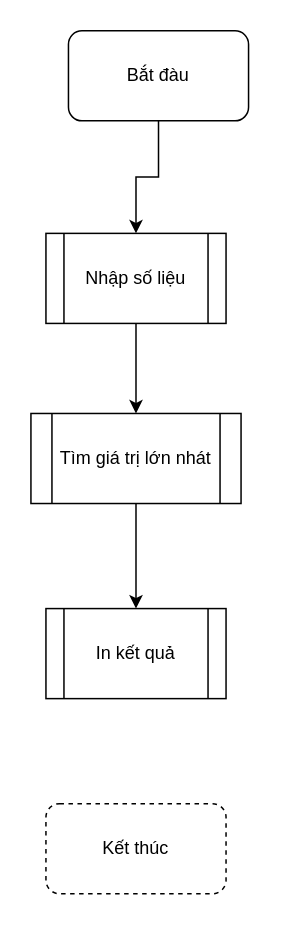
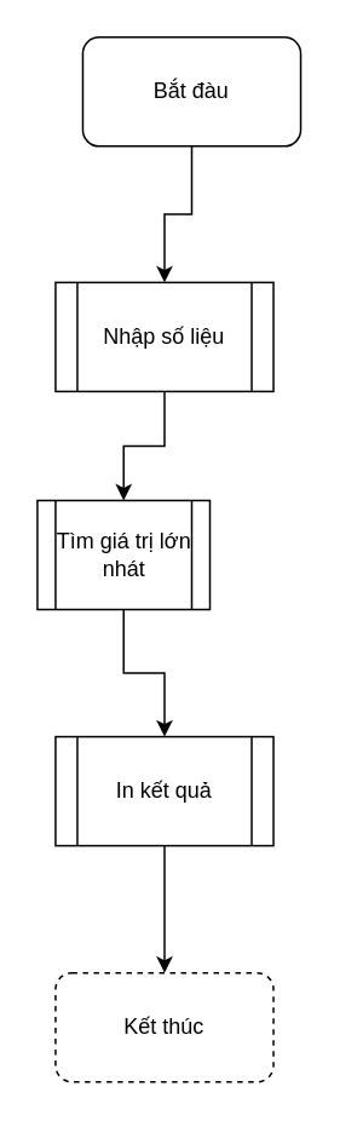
  <mxCell id="0" />
  <mxCell id="1" parent="0" />
  <mxCell id="2" value="" style="edgeStyle=orthogonalEdgeStyle;rounded=0;orthogonalLoop=1;jettySize=auto;html=1;" edge="1" parent="1" source="3" target="5"><mxGeometry relative="1" as="geometry" /></mxCell>
  <mxCell id="3" value="Bắt đàu" style="rounded=1;whiteSpace=wrap;html=1;" vertex="1" parent="1"><mxGeometry x="45" y="20" width="120" height="60" as="geometry" /></mxCell>
  <mxCell id="4" value="" style="edgeStyle=orthogonalEdgeStyle;rounded=0;orthogonalLoop=1;jettySize=auto;html=1;" edge="1" parent="1" source="5" target="7"><mxGeometry relative="1" as="geometry" /></mxCell>
  <mxCell id="5" value="Nhập số liệu" style="shape=process;whiteSpace=wrap;html=1;backgroundOutline=1;" vertex="1" parent="1"><mxGeometry x="30" y="155" width="120" height="60" as="geometry" /></mxCell>
  <mxCell id="6" value="" style="edgeStyle=orthogonalEdgeStyle;rounded=0;orthogonalLoop=1;jettySize=auto;html=1;" edge="1" parent="1" source="7" target="9"><mxGeometry relative="1" as="geometry" /></mxCell>
- <mxCell id="7" value="Tìm giá trị lớn nhát" style="shape=process;whiteSpace=wrap;html=1;backgroundOutline=1;" vertex="1" parent="1"><mxGeometry x="20" y="275" width="140" height="60" as="geometry" /></mxCell>
+ <mxCell id="7" value="Tìm giá trị lớn nhát" style="shape=process;whiteSpace=wrap;html=1;backgroundOutline=1;" vertex="1" parent="1"><mxGeometry x="20" y="275" width="95" height="60" as="geometry" /></mxCell>
+ <mxCell id="8" value="" style="edgeStyle=orthogonalEdgeStyle;rounded=0;orthogonalLoop=1;jettySize=auto;html=1;" edge="1" parent="1" source="9" target="10"><mxGeometry relative="1" as="geometry" /></mxCell>
  <mxCell id="9" value="In kết quả" style="shape=process;whiteSpace=wrap;html=1;backgroundOutline=1;" vertex="1" parent="1"><mxGeometry x="30" y="405" width="120" height="60" as="geometry" /></mxCell>
  <mxCell id="10" value="Kết thúc" style="rounded=1;whiteSpace=wrap;html=1;dashed=1;" vertex="1" parent="1"><mxGeometry x="30" y="535" width="120" height="60" as="geometry" /></mxCell>
